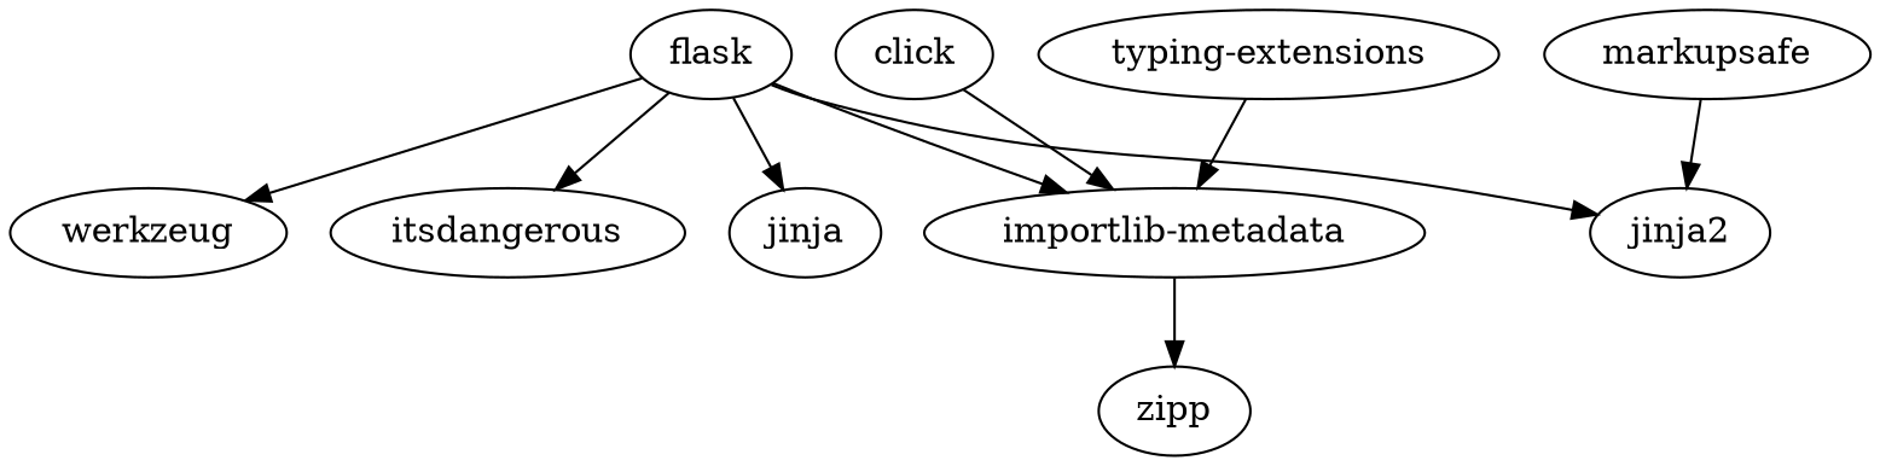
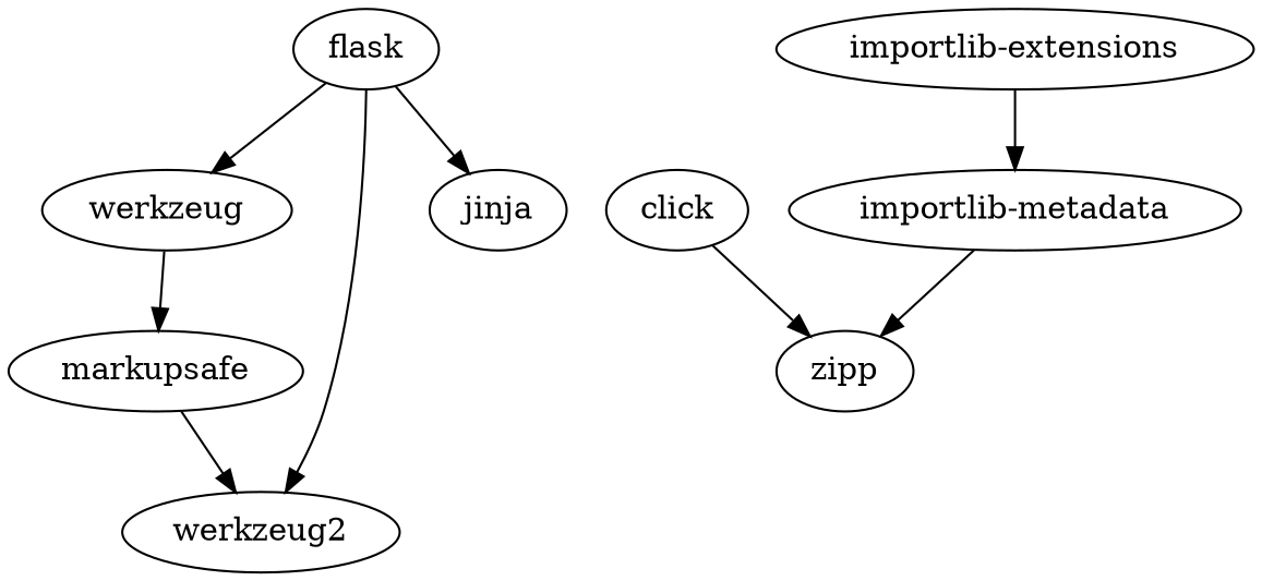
  digraph {
    flask
    werkzeug
-   itsdangerous
    "importlib-metadata"
-   jinja2
+   jinja2 [label=werkzeug2]
    n6 [label=jinja]
    markupsafe
    click
    zipp
-   "typing-extensions"
+   "typing-extensions" [label="importlib-extensions"]
    flask -> werkzeug
-   flask -> itsdangerous
-   flask -> "importlib-metadata"
    flask -> jinja2
    flask -> n6
+   werkzeug -> markupsafe
    "importlib-metadata" -> zipp
    markupsafe -> jinja2
-   click -> "importlib-metadata"
+   click -> zipp
    "typing-extensions" -> "importlib-metadata"
  }
